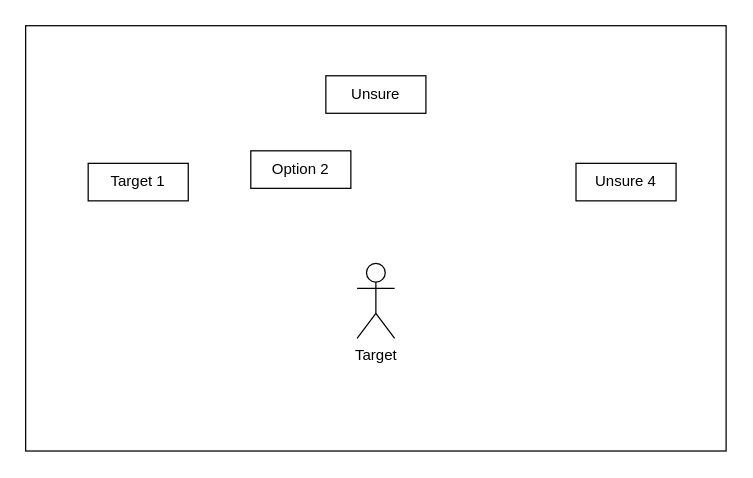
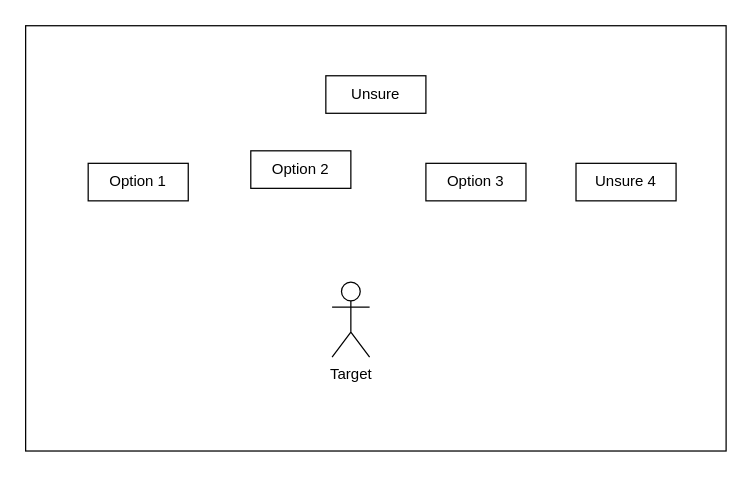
  <mxCell id="0" />
  <mxCell id="1" parent="0" />
  <mxCell id="2" value="" style="rounded=0;whiteSpace=wrap;html=1;" vertex="1" parent="1"><mxGeometry x="20" y="20" width="560" height="340" as="geometry" /></mxCell>
- <mxCell id="3" value="Target" style="shape=umlActor;verticalLabelPosition=bottom;verticalAlign=top;html=1;outlineConnect=0;" vertex="1" parent="1"><mxGeometry x="285" y="210" width="30" height="60" as="geometry" /></mxCell>
- <mxCell id="4" value="Target 1" style="rounded=0;whiteSpace=wrap;html=1;" vertex="1" parent="1"><mxGeometry x="70" y="130" width="80" height="30" as="geometry" /></mxCell>
+ <mxCell id="3" value="Target" style="shape=umlActor;verticalLabelPosition=bottom;verticalAlign=top;html=1;outlineConnect=0;" vertex="1" parent="1"><mxGeometry x="265" y="225" width="30" height="60" as="geometry" /></mxCell>
+ <mxCell id="4" value="Option 1" style="rounded=0;whiteSpace=wrap;html=1;" vertex="1" parent="1"><mxGeometry x="70" y="130" width="80" height="30" as="geometry" /></mxCell>
  <mxCell id="5" value="Option 2" style="rounded=0;whiteSpace=wrap;html=1;" vertex="1" parent="1"><mxGeometry x="200" y="120" width="80" height="30" as="geometry" /></mxCell>
+ <mxCell id="6" value="Option 3" style="rounded=0;whiteSpace=wrap;html=1;" vertex="1" parent="1"><mxGeometry x="340" y="130" width="80" height="30" as="geometry" /></mxCell>
  <mxCell id="7" value="Unsure 4" style="rounded=0;whiteSpace=wrap;html=1;" vertex="1" parent="1"><mxGeometry x="460" y="130" width="80" height="30" as="geometry" /></mxCell>
  <mxCell id="8" value="Unsure" style="rounded=0;whiteSpace=wrap;html=1;" vertex="1" parent="1"><mxGeometry x="260" y="60" width="80" height="30" as="geometry" /></mxCell>
  <mxCell id="9" style="edgeStyle=orthogonalEdgeStyle;rounded=0;orthogonalLoop=1;jettySize=auto;html=1;exitX=0.5;exitY=1;exitDx=0;exitDy=0;" edge="1" parent="1" source="4" target="4"><mxGeometry relative="1" as="geometry" /></mxCell>
